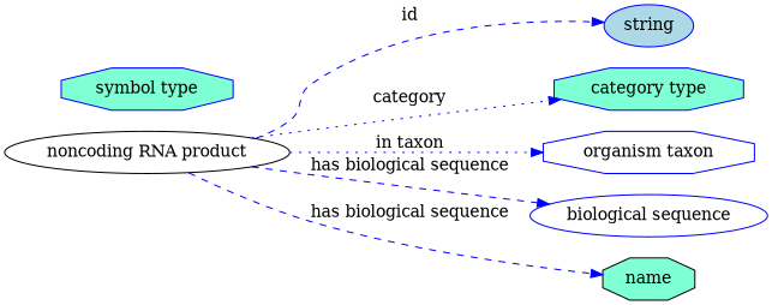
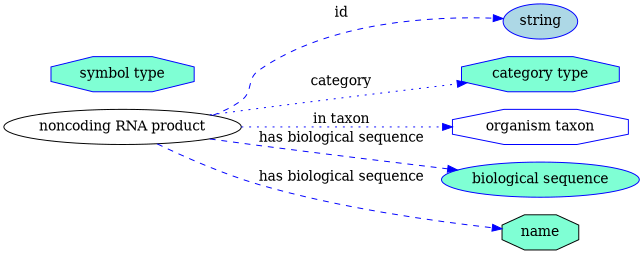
  digraph {
    rankdir=LR
    node [fillcolor=aquamarine shape=octagon style=filled color=blue]
    edge [color=blue style=dashed]
    n1 [fillcolor=white height=0.5 label="noncoding RNA product" shape=ellipse width=2.7081 color=""]
    n2 [fillcolor=lightblue height=0.5 label=string shape=ellipse width=0.84854]
    n3 [height=0.5 label="category type" width=1.6249]
    n4 [fillcolor=white height=0.5 label="organism taxon" width=1.8234]
-   n5 [fillcolor=white height=0.5 label="biological sequence" shape=ellipse width=2.2387]
+   n5 [height=0.5 label="biological sequence" shape=ellipse width=2.2387]
    name [height=0.5 width=0.84854 color=""]
    n7 [height=0.5 label="symbol type" width=1.5165]
    n1 -> n2 [label=id]
    n1 -> n3 [label=category style=dotted]
    n1 -> n4 [label="in taxon" style=dotted]
    n1 -> n5 [label="has biological sequence"]
    n1 -> name [label="has biological sequence"]
  }
